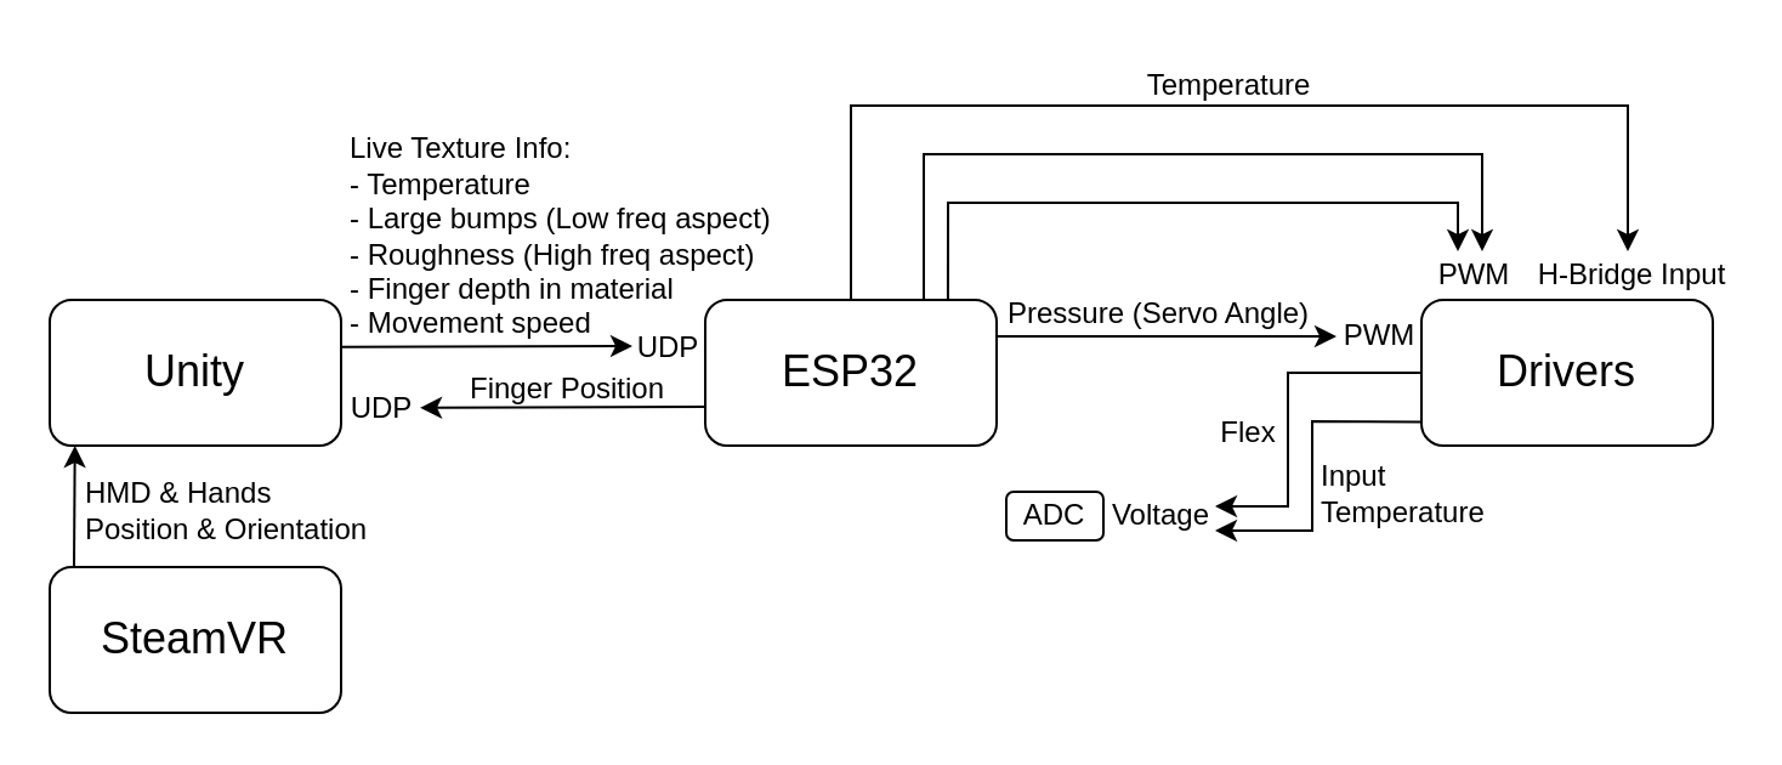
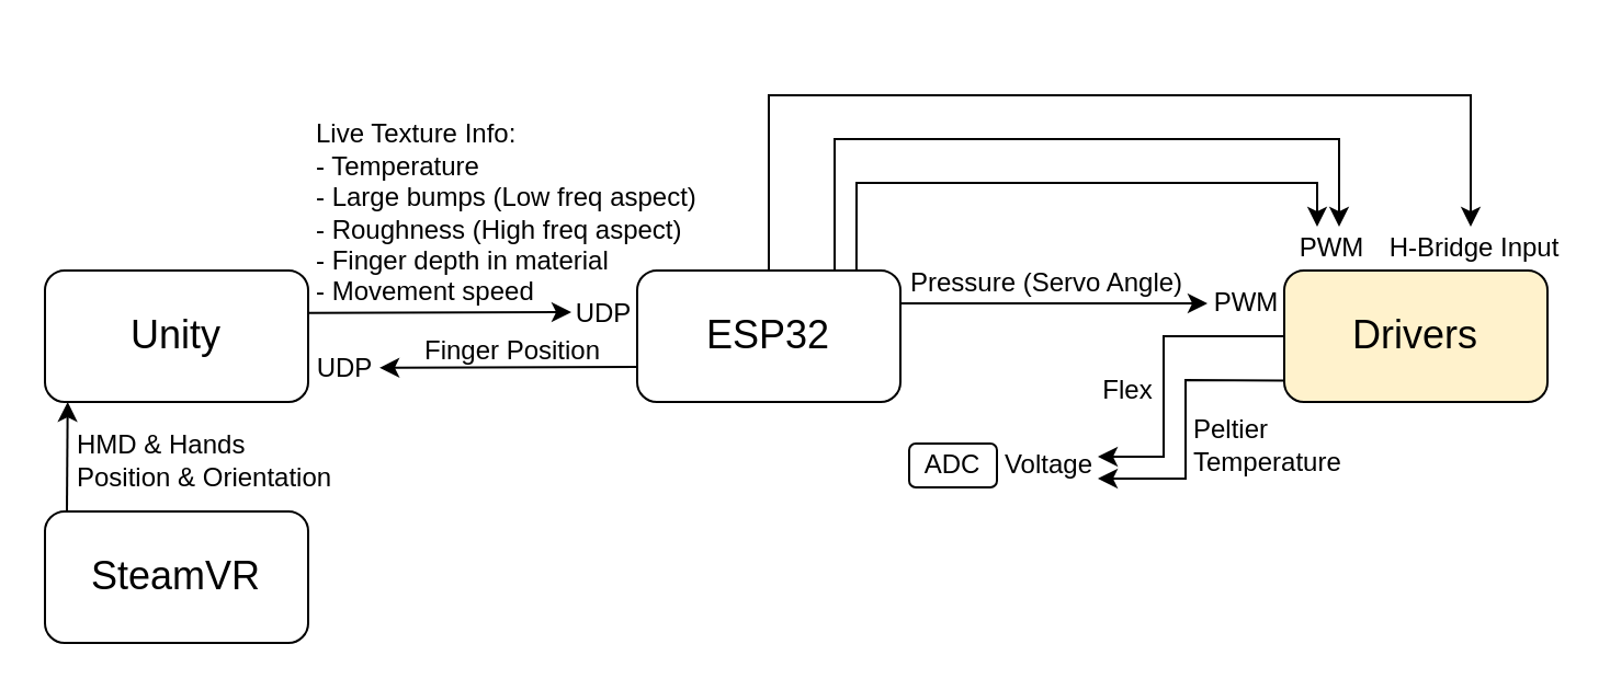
  <mxCell id="0" />
  <mxCell id="1" parent="0" />
  <mxCell id="2" value="&lt;font style=&quot;font-size: 18px;&quot;&gt;Unity&lt;/font&gt;" style="rounded=1;whiteSpace=wrap;html=1;" vertex="1" parent="1"><mxGeometry x="20" y="123" width="120" height="60" as="geometry" /></mxCell>
  <mxCell id="3" value="&lt;font style=&quot;font-size: 18px;&quot;&gt;ESP32&lt;/font&gt;" style="rounded=1;whiteSpace=wrap;html=1;" vertex="1" parent="1"><mxGeometry x="290" y="123" width="120" height="60" as="geometry" /></mxCell>
- <mxCell id="4" value="&lt;span style=&quot;font-size: 18px;&quot;&gt;Drivers&lt;/span&gt;" style="rounded=1;whiteSpace=wrap;html=1;" vertex="1" parent="1"><mxGeometry x="585" y="123" width="120" height="60" as="geometry" /></mxCell>
+ <mxCell id="4" value="&lt;span style=&quot;font-size: 18px;&quot;&gt;Drivers&lt;/span&gt;" style="rounded=1;whiteSpace=wrap;html=1;fillColor=#fff2cc;" vertex="1" parent="1"><mxGeometry x="585" y="123" width="120" height="60" as="geometry" /></mxCell>
  <mxCell id="5" value="" style="endArrow=classic;html=1;rounded=0;entryX=1.021;entryY=0.657;entryDx=0;entryDy=0;entryPerimeter=0;" edge="1" parent="1"><mxGeometry width="50" height="50" relative="1" as="geometry"><mxPoint x="290" y="167" as="sourcePoint" /><mxPoint x="172.52" y="167.42" as="targetPoint" /></mxGeometry></mxCell>
  <mxCell id="6" value="" style="endArrow=classic;html=1;rounded=0;exitX=0.997;exitY=0.339;exitDx=0;exitDy=0;entryX=0;entryY=0.75;entryDx=0;entryDy=0;exitPerimeter=0;" edge="1" parent="1"><mxGeometry width="50" height="50" relative="1" as="geometry"><mxPoint x="139.64" y="142.34" as="sourcePoint" /><mxPoint x="260" y="142" as="targetPoint" /></mxGeometry></mxCell>
  <mxCell id="7" value="Live Texture Info:&lt;div&gt;- Temperature&lt;/div&gt;&lt;div&gt;- Large bumps (Low freq aspect)&lt;/div&gt;&lt;div&gt;- Roughness (High freq aspect)&lt;/div&gt;&lt;div&gt;- Finger depth in material&lt;/div&gt;&lt;div&gt;- Movement speed&lt;/div&gt;" style="text;html=1;align=left;verticalAlign=middle;resizable=0;points=[];autosize=1;strokeColor=none;fillColor=none;" vertex="1" parent="1"><mxGeometry x="142" y="47" width="200" height="100" as="geometry" /></mxCell>
  <mxCell id="8" value="Finger Position" style="text;html=1;align=center;verticalAlign=middle;resizable=0;points=[];autosize=1;strokeColor=none;fillColor=none;" vertex="1" parent="1"><mxGeometry x="183" y="145" width="100" height="30" as="geometry" /></mxCell>
  <mxCell id="9" value="" style="endArrow=classic;html=1;rounded=0;exitX=0;exitY=0.5;exitDx=0;exitDy=0;" edge="1" parent="1" source="4"><mxGeometry width="50" height="50" relative="1" as="geometry"><mxPoint x="575" y="167" as="sourcePoint" /><mxPoint x="500" y="208" as="targetPoint" /><Array as="points"><mxPoint x="530" y="153" /><mxPoint x="530" y="208" /><mxPoint x="510" y="208" /></Array></mxGeometry></mxCell>
  <mxCell id="10" value="" style="endArrow=classic;html=1;rounded=0;exitX=0.75;exitY=0;exitDx=0;exitDy=0;" edge="1" parent="1" source="3"><mxGeometry width="50" height="50" relative="1" as="geometry"><mxPoint x="285.04" y="122.58" as="sourcePoint" /><mxPoint x="610" y="103" as="targetPoint" /><Array as="points"><mxPoint x="380" y="63" /><mxPoint x="610" y="63" /></Array></mxGeometry></mxCell>
- <mxCell id="11" value="Input&lt;div&gt;Temperature&lt;/div&gt;" style="text;html=1;align=left;verticalAlign=middle;resizable=0;points=[];autosize=1;strokeColor=none;fillColor=none;" vertex="1" parent="1"><mxGeometry x="542" y="183" width="90" height="40" as="geometry" /></mxCell>
+ <mxCell id="11" value="Peltier&lt;div&gt;Temperature&lt;/div&gt;" style="text;html=1;align=left;verticalAlign=middle;resizable=0;points=[];autosize=1;strokeColor=none;fillColor=none;" vertex="1" parent="1"><mxGeometry x="542" y="183" width="90" height="40" as="geometry" /></mxCell>
  <mxCell id="12" value="&lt;font style=&quot;font-size: 18px;&quot;&gt;SteamVR&lt;/font&gt;" style="rounded=1;whiteSpace=wrap;html=1;" vertex="1" parent="1"><mxGeometry x="20" y="233" width="120" height="60" as="geometry" /></mxCell>
  <mxCell id="13" value="" style="endArrow=classic;html=1;rounded=0;entryX=0.5;entryY=1;entryDx=0;entryDy=0;" edge="1" parent="1"><mxGeometry width="50" height="50" relative="1" as="geometry"><mxPoint x="30" y="233" as="sourcePoint" /><mxPoint x="30.36" y="183" as="targetPoint" /></mxGeometry></mxCell>
  <mxCell id="14" value="HMD &amp;amp; Hands&lt;div&gt;Position &amp;amp; Orientation&lt;/div&gt;" style="text;html=1;align=left;verticalAlign=middle;resizable=0;points=[];autosize=1;strokeColor=none;fillColor=none;" vertex="1" parent="1"><mxGeometry x="33" y="190" width="140" height="40" as="geometry" /></mxCell>
  <mxCell id="15" value="UDP" style="text;html=1;align=center;verticalAlign=middle;whiteSpace=wrap;rounded=0;" vertex="1" parent="1"><mxGeometry x="245" y="128" width="60" height="30" as="geometry" /></mxCell>
  <mxCell id="16" value="UDP" style="text;html=1;align=center;verticalAlign=middle;whiteSpace=wrap;rounded=0;" vertex="1" parent="1"><mxGeometry x="127" y="153" width="60" height="30" as="geometry" /></mxCell>
  <mxCell id="17" value="" style="endArrow=classic;html=1;rounded=0;exitX=0.833;exitY=-0.007;exitDx=0;exitDy=0;exitPerimeter=0;" edge="1" parent="1" source="3"><mxGeometry width="50" height="50" relative="1" as="geometry"><mxPoint x="387" y="123" as="sourcePoint" /><mxPoint x="600" y="103" as="targetPoint" /><Array as="points"><mxPoint x="390" y="83" /><mxPoint x="600" y="83" /></Array></mxGeometry></mxCell>
  <mxCell id="18" value="PWM" style="text;html=1;align=center;verticalAlign=middle;whiteSpace=wrap;rounded=0;" vertex="1" parent="1"><mxGeometry x="577" y="98" width="60" height="30" as="geometry" /></mxCell>
  <mxCell id="19" value="" style="endArrow=classic;html=1;rounded=0;exitX=1;exitY=0.25;exitDx=0;exitDy=0;" edge="1" parent="1" source="3"><mxGeometry width="50" height="50" relative="1" as="geometry"><mxPoint x="410" y="143" as="sourcePoint" /><mxPoint x="550" y="138" as="targetPoint" /></mxGeometry></mxCell>
  <mxCell id="20" value="PWM" style="text;html=1;align=center;verticalAlign=middle;whiteSpace=wrap;rounded=0;" vertex="1" parent="1"><mxGeometry x="538" y="123" width="60" height="30" as="geometry" /></mxCell>
  <mxCell id="21" value="Voltage" style="text;html=1;align=center;verticalAlign=middle;whiteSpace=wrap;rounded=0;" vertex="1" parent="1"><mxGeometry x="448" y="197" width="60" height="30" as="geometry" /></mxCell>
  <mxCell id="22" value="Pressure (Servo Angle)" style="text;html=1;align=center;verticalAlign=middle;whiteSpace=wrap;rounded=0;" vertex="1" parent="1"><mxGeometry x="412" y="114" width="130" height="30" as="geometry" /></mxCell>
  <mxCell id="23" value="ADC" style="rounded=1;whiteSpace=wrap;html=1;" vertex="1" parent="1"><mxGeometry x="414" y="202" width="40" height="20" as="geometry" /></mxCell>
  <mxCell id="24" value="" style="endArrow=classic;html=1;rounded=0;exitX=-0.003;exitY=0.838;exitDx=0;exitDy=0;exitPerimeter=0;" edge="1" parent="1" source="4"><mxGeometry width="50" height="50" relative="1" as="geometry"><mxPoint x="430" y="273" as="sourcePoint" /><mxPoint x="500" y="218" as="targetPoint" /><Array as="points"><mxPoint x="540" y="173" /><mxPoint x="540" y="218" /><mxPoint x="510" y="218" /></Array></mxGeometry></mxCell>
  <mxCell id="25" value="Flex" style="text;html=1;align=center;verticalAlign=middle;whiteSpace=wrap;rounded=0;" vertex="1" parent="1"><mxGeometry x="484" y="163" width="60" height="30" as="geometry" /></mxCell>
  <mxCell id="26" value="" style="endArrow=classic;html=1;rounded=0;" edge="1" parent="1"><mxGeometry width="50" height="50" relative="1" as="geometry"><mxPoint x="350" y="123" as="sourcePoint" /><mxPoint x="670" y="103" as="targetPoint" /><Array as="points"><mxPoint x="350" y="43" /><mxPoint x="670" y="43" /></Array></mxGeometry></mxCell>
- <mxCell id="27" value="Temperature" style="text;html=1;align=center;verticalAlign=middle;whiteSpace=wrap;rounded=0;" vertex="1" parent="1"><mxGeometry x="410" y="20" width="192" height="30" as="geometry" /></mxCell>
  <mxCell id="28" value="H-Bridge Input" style="text;html=1;align=center;verticalAlign=middle;whiteSpace=wrap;rounded=0;" vertex="1" parent="1"><mxGeometry x="632" y="98" width="80" height="30" as="geometry" /></mxCell>
